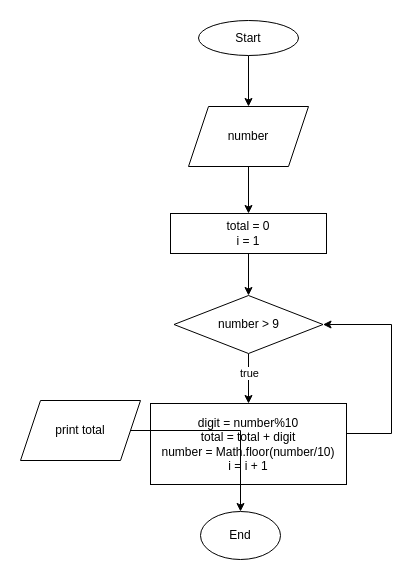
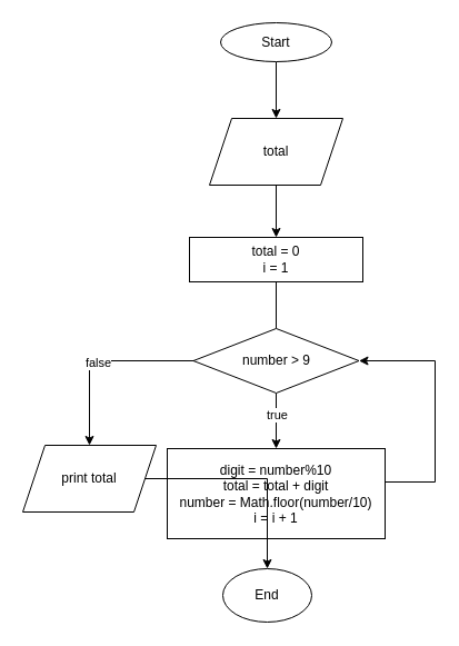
  <mxCell id="0" />
  <mxCell id="1" parent="0" />
  <mxCell id="2" value="" style="edgeStyle=orthogonalEdgeStyle;rounded=0;orthogonalLoop=1;jettySize=auto;html=1;" edge="1" parent="1" source="3" target="12"><mxGeometry relative="1" as="geometry" /></mxCell>
  <mxCell id="3" value="Start" style="ellipse;whiteSpace=wrap;html=1;" vertex="1" parent="1"><mxGeometry x="198" y="20" width="100" height="35" as="geometry" /></mxCell>
- <mxCell id="4" value="" style="edgeStyle=orthogonalEdgeStyle;rounded=0;orthogonalLoop=1;jettySize=auto;html=1;" edge="1" parent="1" source="5" target="10"><mxGeometry relative="1" as="geometry" /></mxCell>
+ <mxCell id="4" value="" style="edgeStyle=orthogonalEdgeStyle;rounded=0;orthogonalLoop=1;jettySize=auto;html=1;endArrow=none;" edge="1" parent="1" source="5" target="10"><mxGeometry relative="1" as="geometry" /></mxCell>
  <mxCell id="5" value="total = 0&lt;br&gt;i = 1" style="rounded=0;whiteSpace=wrap;html=1;" vertex="1" parent="1"><mxGeometry x="170" y="213" width="156" height="40" as="geometry" /></mxCell>
  <mxCell id="6" value="" style="edgeStyle=orthogonalEdgeStyle;rounded=0;orthogonalLoop=1;jettySize=auto;html=1;" edge="1" parent="1" source="10" target="14"><mxGeometry relative="1" as="geometry" /></mxCell>
  <mxCell id="7" value="true" style="edgeLabel;html=1;align=center;verticalAlign=middle;resizable=0;points=[];" vertex="1" connectable="0" parent="6"><mxGeometry x="-0.24" relative="1" as="geometry"><mxPoint as="offset" /></mxGeometry></mxCell>
+ <mxCell id="8" value="" style="edgeStyle=orthogonalEdgeStyle;rounded=0;orthogonalLoop=1;jettySize=auto;html=1;" edge="1" parent="1" source="10" target="16"><mxGeometry relative="1" as="geometry" /></mxCell>
+ <mxCell id="9" value="false" style="edgeLabel;html=1;align=center;verticalAlign=middle;resizable=0;points=[];" vertex="1" connectable="0" parent="8"><mxGeometry x="0.016" y="1" relative="1" as="geometry"><mxPoint as="offset" /></mxGeometry></mxCell>
  <mxCell id="10" value="number &amp;gt; 9" style="rhombus;whiteSpace=wrap;html=1;rounded=0;" vertex="1" parent="1"><mxGeometry x="173.5" y="295" width="149" height="58" as="geometry" /></mxCell>
  <mxCell id="11" value="" style="edgeStyle=orthogonalEdgeStyle;rounded=0;orthogonalLoop=1;jettySize=auto;html=1;" edge="1" parent="1" source="12" target="5"><mxGeometry relative="1" as="geometry" /></mxCell>
- <mxCell id="12" value="number" style="shape=parallelogram;perimeter=parallelogramPerimeter;whiteSpace=wrap;html=1;fixedSize=1;" vertex="1" parent="1"><mxGeometry x="188" y="106" width="120" height="60" as="geometry" /></mxCell>
+ <mxCell id="12" value="total" style="shape=parallelogram;perimeter=parallelogramPerimeter;whiteSpace=wrap;html=1;fixedSize=1;" vertex="1" parent="1"><mxGeometry x="188" y="106" width="120" height="60" as="geometry" /></mxCell>
  <mxCell id="13" style="edgeStyle=orthogonalEdgeStyle;rounded=0;orthogonalLoop=1;jettySize=auto;html=1;exitX=1;exitY=0.5;exitDx=0;exitDy=0;entryX=1;entryY=0.5;entryDx=0;entryDy=0;" edge="1" parent="1" source="14" target="10"><mxGeometry relative="1" as="geometry"><Array as="points"><mxPoint x="391" y="433" /><mxPoint x="391" y="324" /></Array></mxGeometry></mxCell>
  <mxCell id="14" value="digit = number%10&lt;br&gt;total = total + digit&lt;br&gt;number = Math.floor(number/10)&lt;br&gt;i = i + 1" style="rounded=0;whiteSpace=wrap;html=1;" vertex="1" parent="1"><mxGeometry x="150" y="403" width="196" height="81" as="geometry" /></mxCell>
  <mxCell id="15" value="" style="edgeStyle=orthogonalEdgeStyle;rounded=0;orthogonalLoop=1;jettySize=auto;html=1;" edge="1" parent="1" source="16" target="17"><mxGeometry relative="1" as="geometry" /></mxCell>
  <mxCell id="16" value="print total" style="shape=parallelogram;perimeter=parallelogramPerimeter;whiteSpace=wrap;html=1;fixedSize=1;rounded=0;" vertex="1" parent="1"><mxGeometry x="20" y="400" width="120" height="60" as="geometry" /></mxCell>
  <mxCell id="17" value="End" style="ellipse;whiteSpace=wrap;html=1;rounded=0;" vertex="1" parent="1"><mxGeometry x="200" y="511" width="80" height="48" as="geometry" /></mxCell>
